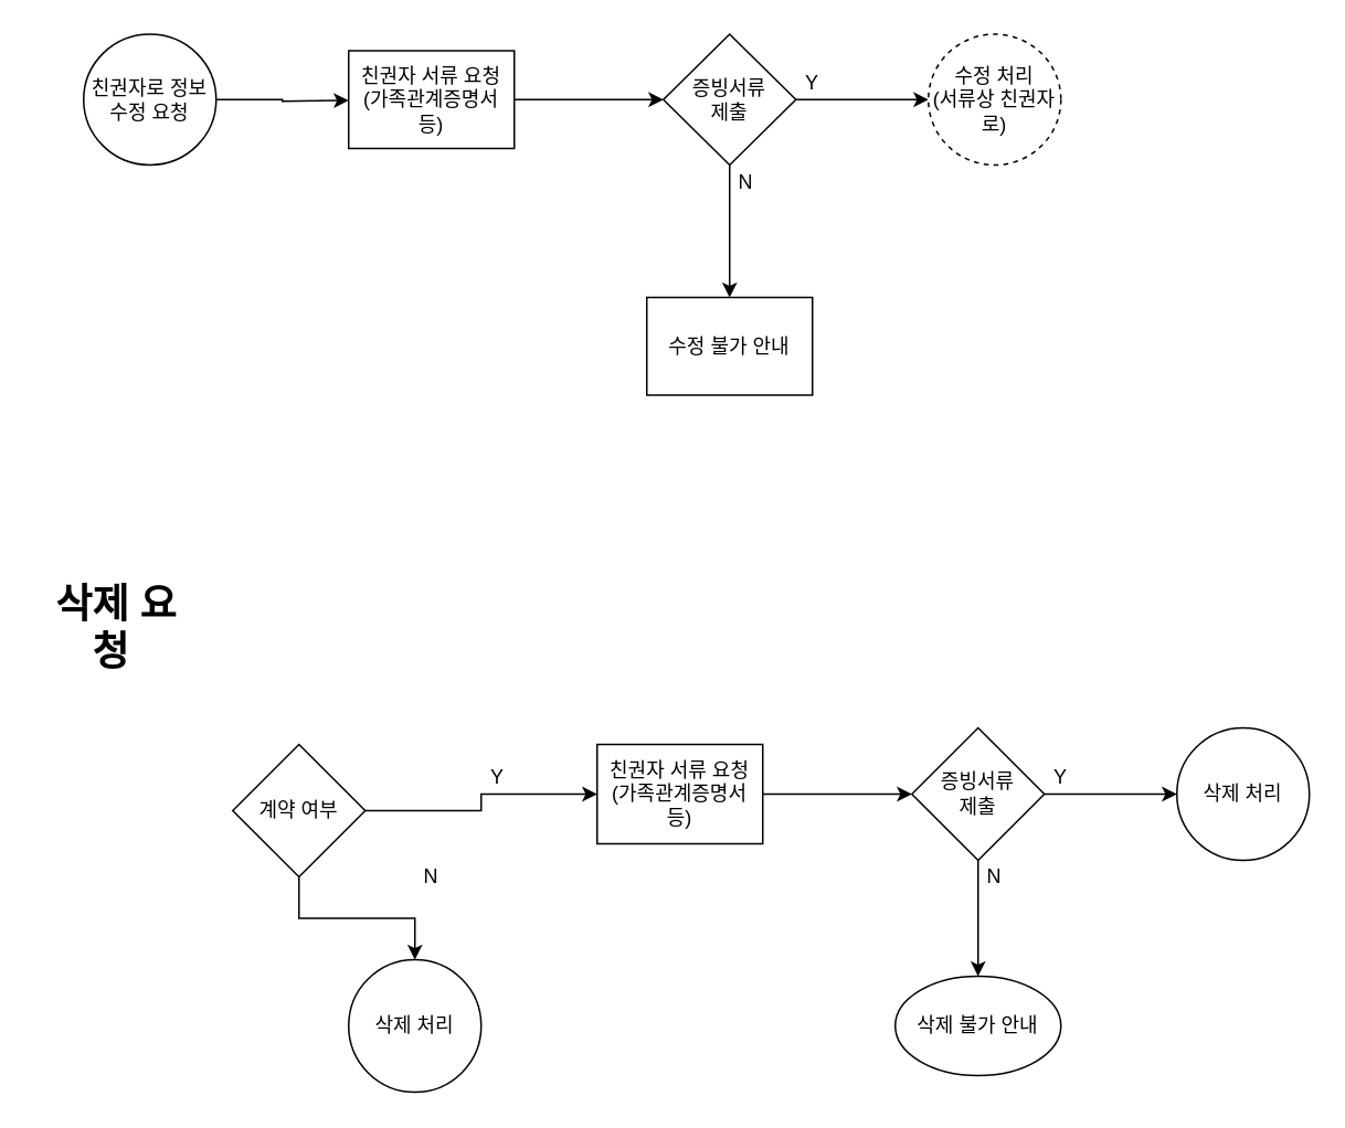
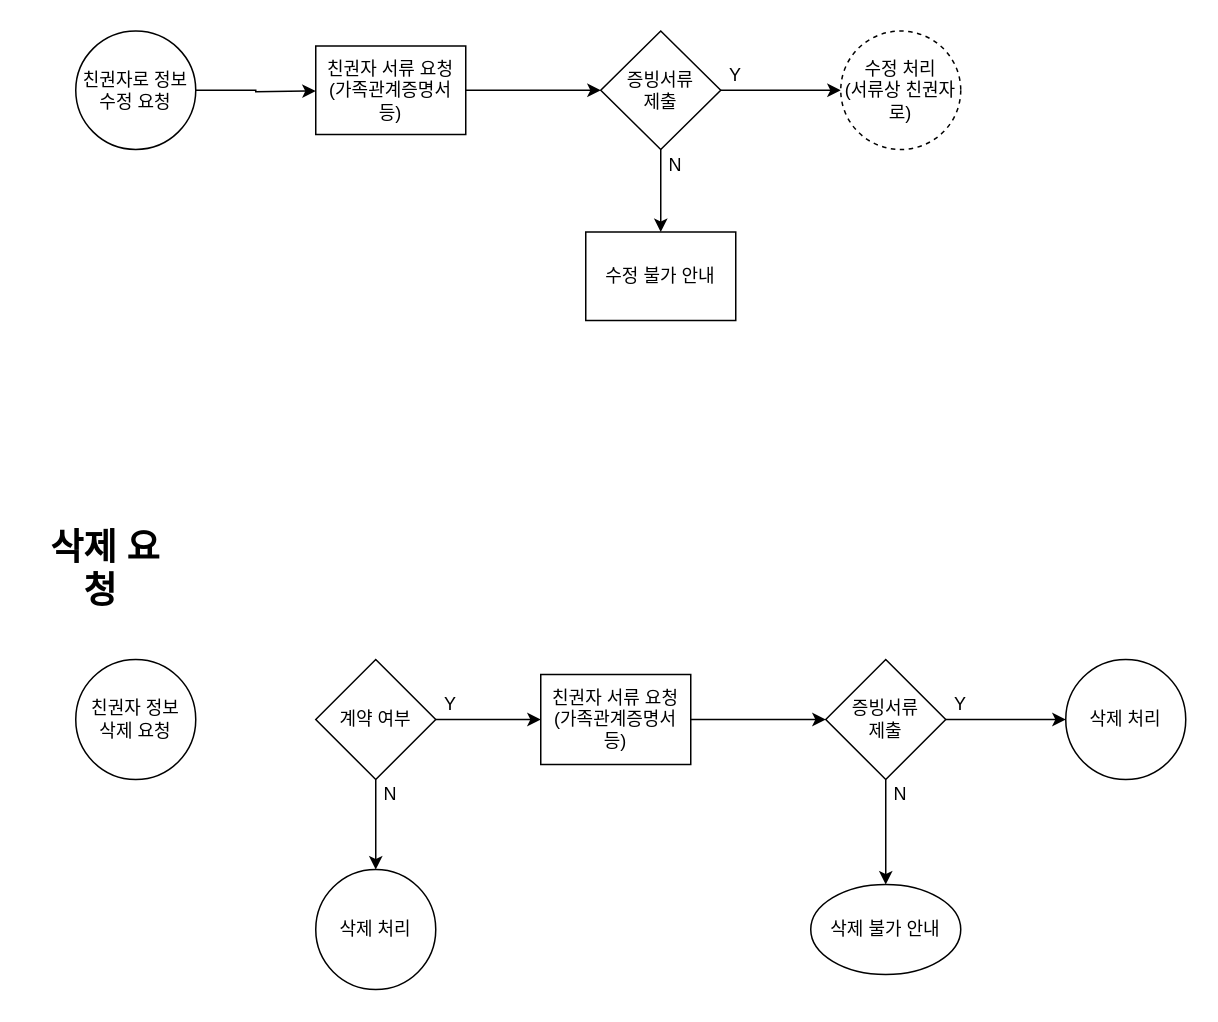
  <mxCell id="0" />
  <mxCell id="1" parent="0" />
  <mxCell id="2" value="" style="edgeStyle=orthogonalEdgeStyle;rounded=0;orthogonalLoop=1;jettySize=auto;html=1;" edge="1" parent="1" source="28"><mxGeometry relative="1" as="geometry"><mxPoint x="130" y="60" as="sourcePoint" /><mxPoint x="210" y="60" as="targetPoint" /></mxGeometry></mxCell>
  <mxCell id="3" value="" style="edgeStyle=orthogonalEdgeStyle;rounded=0;orthogonalLoop=1;jettySize=auto;html=1;" edge="1" parent="1"><mxGeometry relative="1" as="geometry"><mxPoint x="200" y="69" as="sourcePoint" /></mxGeometry></mxCell>
  <mxCell id="4" value="" style="edgeStyle=orthogonalEdgeStyle;rounded=0;orthogonalLoop=1;jettySize=auto;html=1;" edge="1" parent="1" source="5" target="8"><mxGeometry relative="1" as="geometry" /></mxCell>
  <mxCell id="5" value="친권자 서류 요청&lt;br&gt;(가족관계증명서 등)" style="whiteSpace=wrap;html=1;" vertex="1" parent="1"><mxGeometry x="210" y="30" width="100" height="59" as="geometry" /></mxCell>
  <mxCell id="6" value="" style="edgeStyle=orthogonalEdgeStyle;rounded=0;orthogonalLoop=1;jettySize=auto;html=1;" edge="1" parent="1" source="8" target="17"><mxGeometry relative="1" as="geometry" /></mxCell>
  <mxCell id="7" value="" style="edgeStyle=orthogonalEdgeStyle;rounded=0;orthogonalLoop=1;jettySize=auto;html=1;" edge="1" parent="1" source="8" target="27"><mxGeometry relative="1" as="geometry" /></mxCell>
  <mxCell id="8" value="증빙서류&lt;br&gt;제출" style="rhombus;whiteSpace=wrap;html=1;" vertex="1" parent="1"><mxGeometry x="400" y="20" width="80" height="79" as="geometry" /></mxCell>
  <mxCell id="9" value="" style="edgeStyle=orthogonalEdgeStyle;rounded=0;orthogonalLoop=1;jettySize=auto;html=1;entryX=0;entryY=0.5;entryDx=0;entryDy=0;entryPerimeter=0;" edge="1" parent="1" source="11" target="13"><mxGeometry relative="1" as="geometry"><mxPoint x="370" y="479" as="targetPoint" /></mxGeometry></mxCell>
  <mxCell id="10" value="" style="edgeStyle=orthogonalEdgeStyle;rounded=0;orthogonalLoop=1;jettySize=auto;html=1;entryX=0.5;entryY=0;entryDx=0;entryDy=0;" edge="1" parent="1" source="11" target="25"><mxGeometry relative="1" as="geometry"><mxPoint x="250" y="609" as="targetPoint" /></mxGeometry></mxCell>
- <mxCell id="11" value="계약 여부" style="rhombus;whiteSpace=wrap;html=1;" vertex="1" parent="1"><mxGeometry x="140" y="449" width="80" height="80" as="geometry" /></mxCell>
+ <mxCell id="11" value="계약 여부" style="rhombus;whiteSpace=wrap;html=1;" vertex="1" parent="1"><mxGeometry x="210" y="439" width="80" height="80" as="geometry" /></mxCell>
  <mxCell id="12" value="" style="edgeStyle=orthogonalEdgeStyle;rounded=0;orthogonalLoop=1;jettySize=auto;html=1;" edge="1" parent="1" source="13" target="16"><mxGeometry relative="1" as="geometry" /></mxCell>
  <mxCell id="13" value="친권자 서류 요청&lt;br&gt;(가족관계증명서 등)" style="whiteSpace=wrap;html=1;" vertex="1" parent="1"><mxGeometry x="360" y="449" width="100" height="60" as="geometry" /></mxCell>
  <mxCell id="14" value="" style="edgeStyle=orthogonalEdgeStyle;rounded=0;orthogonalLoop=1;jettySize=auto;html=1;" edge="1" parent="1" source="16" target="24"><mxGeometry relative="1" as="geometry" /></mxCell>
  <mxCell id="15" value="" style="edgeStyle=orthogonalEdgeStyle;rounded=0;orthogonalLoop=1;jettySize=auto;html=1;" edge="1" parent="1" source="16" target="26"><mxGeometry relative="1" as="geometry" /></mxCell>
  <mxCell id="16" value="증빙서류&lt;br&gt;제출" style="rhombus;whiteSpace=wrap;html=1;" vertex="1" parent="1"><mxGeometry x="550" y="439" width="80" height="80" as="geometry" /></mxCell>
- <mxCell id="17" value="수정 불가 안내" style="whiteSpace=wrap;html=1;" vertex="1" parent="1"><mxGeometry x="390" y="179" width="100" height="59" as="geometry" /></mxCell>
+ <mxCell id="17" value="수정 불가 안내" style="whiteSpace=wrap;html=1;" vertex="1" parent="1"><mxGeometry x="390" y="154" width="100" height="59" as="geometry" /></mxCell>
  <mxCell id="18" value="Y" style="text;html=1;strokeColor=none;fillColor=none;align=center;verticalAlign=middle;whiteSpace=wrap;rounded=0;" vertex="1" parent="1"><mxGeometry x="480" y="40" width="20" height="19" as="geometry" /></mxCell>
  <mxCell id="19" value="N" style="text;html=1;strokeColor=none;fillColor=none;align=center;verticalAlign=middle;whiteSpace=wrap;rounded=0;" vertex="1" parent="1"><mxGeometry x="440" y="100" width="20" height="19" as="geometry" /></mxCell>
  <mxCell id="20" value="Y" style="text;html=1;strokeColor=none;fillColor=none;align=center;verticalAlign=middle;whiteSpace=wrap;rounded=0;" vertex="1" parent="1"><mxGeometry x="290" y="459" width="20" height="20" as="geometry" /></mxCell>
  <mxCell id="21" value="N" style="text;html=1;strokeColor=none;fillColor=none;align=center;verticalAlign=middle;whiteSpace=wrap;rounded=0;" vertex="1" parent="1"><mxGeometry x="250" y="519" width="20" height="20" as="geometry" /></mxCell>
  <mxCell id="22" value="Y" style="text;html=1;strokeColor=none;fillColor=none;align=center;verticalAlign=middle;whiteSpace=wrap;rounded=0;" vertex="1" parent="1"><mxGeometry x="630" y="459" width="20" height="20" as="geometry" /></mxCell>
  <mxCell id="23" value="N" style="text;html=1;strokeColor=none;fillColor=none;align=center;verticalAlign=middle;whiteSpace=wrap;rounded=0;" vertex="1" parent="1"><mxGeometry x="590" y="519" width="20" height="20" as="geometry" /></mxCell>
  <mxCell id="24" value="삭제 불가 안내" style="ellipse;whiteSpace=wrap;html=1;" vertex="1" parent="1"><mxGeometry x="540" y="589" width="100" height="60" as="geometry" /></mxCell>
  <mxCell id="25" value="삭제 처리" style="ellipse;whiteSpace=wrap;html=1;" vertex="1" parent="1"><mxGeometry x="210" y="579" width="80" height="80" as="geometry" /></mxCell>
  <mxCell id="26" value="삭제 처리" style="ellipse;whiteSpace=wrap;html=1;" vertex="1" parent="1"><mxGeometry x="710" y="439" width="80" height="80" as="geometry" /></mxCell>
  <mxCell id="27" value="수정 처리&lt;br&gt;(서류상 친권자로)" style="ellipse;whiteSpace=wrap;html=1;dashed=1;" vertex="1" parent="1"><mxGeometry x="560" y="20" width="80" height="79" as="geometry" /></mxCell>
  <mxCell id="28" value="친권자로 정보&lt;br&gt;수정 요청" style="ellipse;whiteSpace=wrap;html=1;aspect=fixed;" vertex="1" parent="1"><mxGeometry x="50" y="20" width="80" height="79" as="geometry" /></mxCell>
+ <mxCell id="29" value="친권자 정보&lt;br&gt;삭제 요청" style="ellipse;whiteSpace=wrap;html=1;aspect=fixed;" vertex="1" parent="1"><mxGeometry x="50" y="439" width="80" height="80" as="geometry" /></mxCell>
  <mxCell id="30" value="삭제 요청&amp;nbsp;" style="text;html=1;strokeColor=none;fillColor=none;align=center;verticalAlign=middle;whiteSpace=wrap;rounded=0;fontSize=24;fontStyle=1" vertex="1" parent="1"><mxGeometry x="20" y="364" width="100" height="30" as="geometry" /></mxCell>
